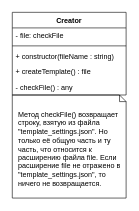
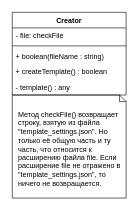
  <mxCell id="0" />
  <mxCell id="1" parent="0" />
  <mxCell id="2" value="Метод checkFile() возвращает строку, взятую из файла &quot;template_settings.json&quot;. Но только её общую часть и ту часть, что относится к расширению файла file. Если расширение file не отражено в &quot;template_settings.json&quot;, то ничего не возвращается." style="shape=note2;boundedLbl=1;whiteSpace=wrap;html=1;size=11;verticalAlign=top;align=left;spacing=10;" vertex="1" parent="1"><mxGeometry x="20" y="158" width="190" height="172" as="geometry" /></mxCell>
  <mxCell id="3" value="Creator" style="swimlane;fontStyle=1;align=center;verticalAlign=top;childLayout=stackLayout;horizontal=1;startSize=26;horizontalStack=0;resizeParent=1;resizeParentMax=0;resizeLast=0;collapsible=1;marginBottom=0;" vertex="1" parent="1"><mxGeometry x="20" y="20" width="190" height="138" as="geometry" /></mxCell>
  <mxCell id="4" value="- file: checkFile" style="text;strokeColor=none;fillColor=none;align=left;verticalAlign=top;spacingLeft=4;spacingRight=4;overflow=hidden;rotatable=0;points=[[0,0.5],[1,0.5]];portConstraint=eastwest;" vertex="1" parent="3"><mxGeometry y="26" width="190" height="26" as="geometry" /></mxCell>
  <mxCell id="5" value="" style="line;strokeWidth=1;fillColor=none;align=left;verticalAlign=middle;spacingTop=-1;spacingLeft=3;spacingRight=3;rotatable=0;labelPosition=right;points=[];portConstraint=eastwest;" vertex="1" parent="3"><mxGeometry y="52" width="190" height="8" as="geometry" /></mxCell>
- <mxCell id="6" value="+ constructor(fileName : string)" style="text;strokeColor=none;fillColor=none;align=left;verticalAlign=top;spacingLeft=4;spacingRight=4;overflow=hidden;rotatable=0;points=[[0,0.5],[1,0.5]];portConstraint=eastwest;" vertex="1" parent="3"><mxGeometry y="60" width="190" height="26" as="geometry" /></mxCell>
- <mxCell id="7" value="+ createTemplate() : file" style="text;strokeColor=none;fillColor=none;align=left;verticalAlign=top;spacingLeft=4;spacingRight=4;overflow=hidden;rotatable=0;points=[[0,0.5],[1,0.5]];portConstraint=eastwest;" vertex="1" parent="3"><mxGeometry y="86" width="190" height="26" as="geometry" /></mxCell>
- <mxCell id="8" value="- checkFile() : any" style="text;strokeColor=none;fillColor=none;align=left;verticalAlign=top;spacingLeft=4;spacingRight=4;overflow=hidden;rotatable=0;points=[[0,0.5],[1,0.5]];portConstraint=eastwest;" vertex="1" parent="3"><mxGeometry y="112" width="190" height="26" as="geometry" /></mxCell>
+ <mxCell id="6" value="+ boolean(fileName : string)" style="text;strokeColor=none;fillColor=none;align=left;verticalAlign=top;spacingLeft=4;spacingRight=4;overflow=hidden;rotatable=0;points=[[0,0.5],[1,0.5]];portConstraint=eastwest;" vertex="1" parent="3"><mxGeometry y="60" width="190" height="26" as="geometry" /></mxCell>
+ <mxCell id="7" value="+ createTemplate() : boolean" style="text;strokeColor=none;fillColor=none;align=left;verticalAlign=top;spacingLeft=4;spacingRight=4;overflow=hidden;rotatable=0;points=[[0,0.5],[1,0.5]];portConstraint=eastwest;" vertex="1" parent="3"><mxGeometry y="86" width="190" height="26" as="geometry" /></mxCell>
+ <mxCell id="8" value="- template() : any" style="text;strokeColor=none;fillColor=none;align=left;verticalAlign=top;spacingLeft=4;spacingRight=4;overflow=hidden;rotatable=0;points=[[0,0.5],[1,0.5]];portConstraint=eastwest;" vertex="1" parent="3"><mxGeometry y="112" width="190" height="26" as="geometry" /></mxCell>
